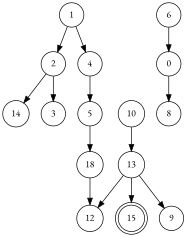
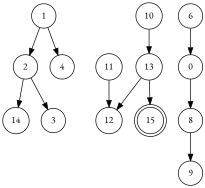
  digraph {
    fontname="EB Garamond"
    node [fontname="EB Garamond" shape=circle]
    edge [fontname="EB Garamond"]
    1
    2
    4
    14
    3
    15 [shape=doublecircle]
-   5
-   11 [label=18]
+   11
    n9 [label=0]
    6
    12
    10
    13
    8
    9
    1 -> 2
    1 -> 4
    2 -> 14
    2 -> 3
-   4 -> 5
-   5 -> 11
    11 -> 12
    n9 -> 8
    6 -> n9
    10 -> 13
    13 -> 15
    13 -> 12
-   13 -> 9
+   8 -> 9
  }
